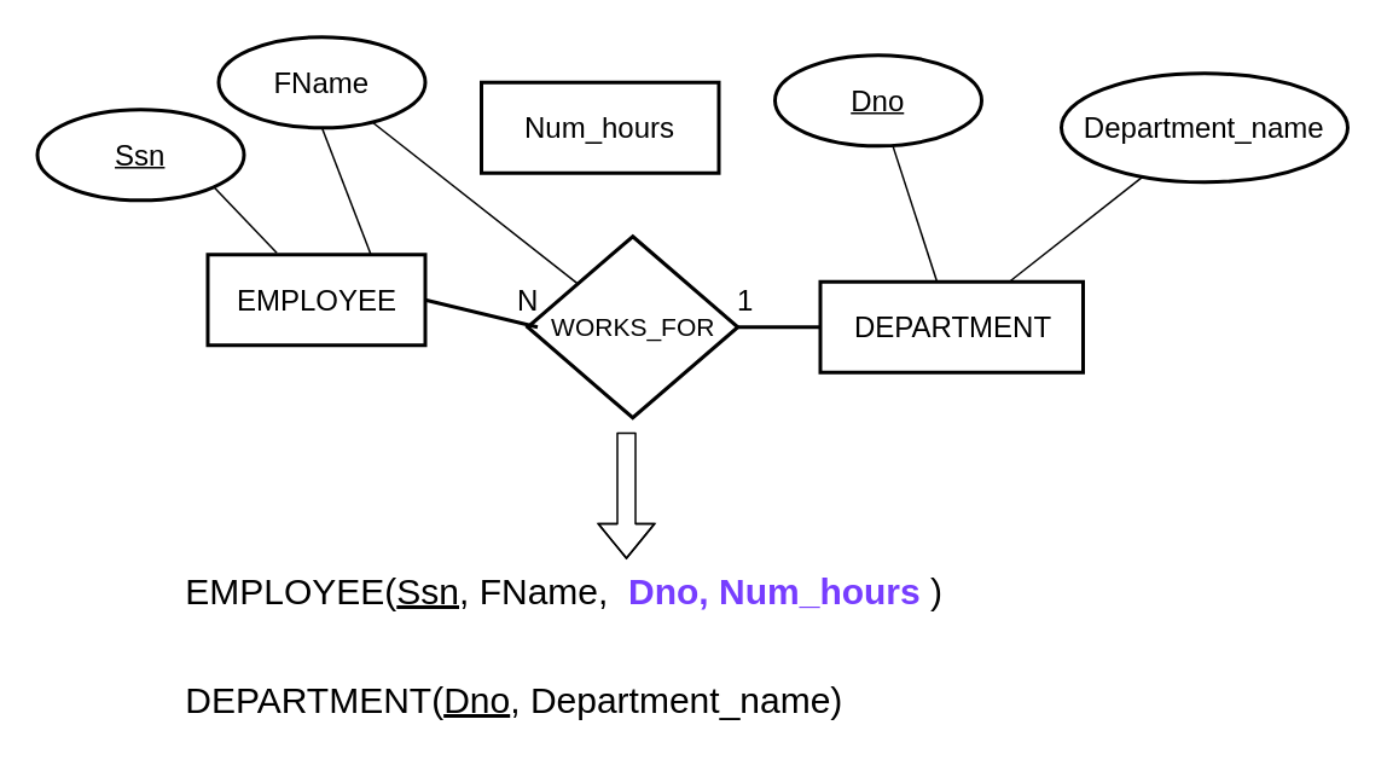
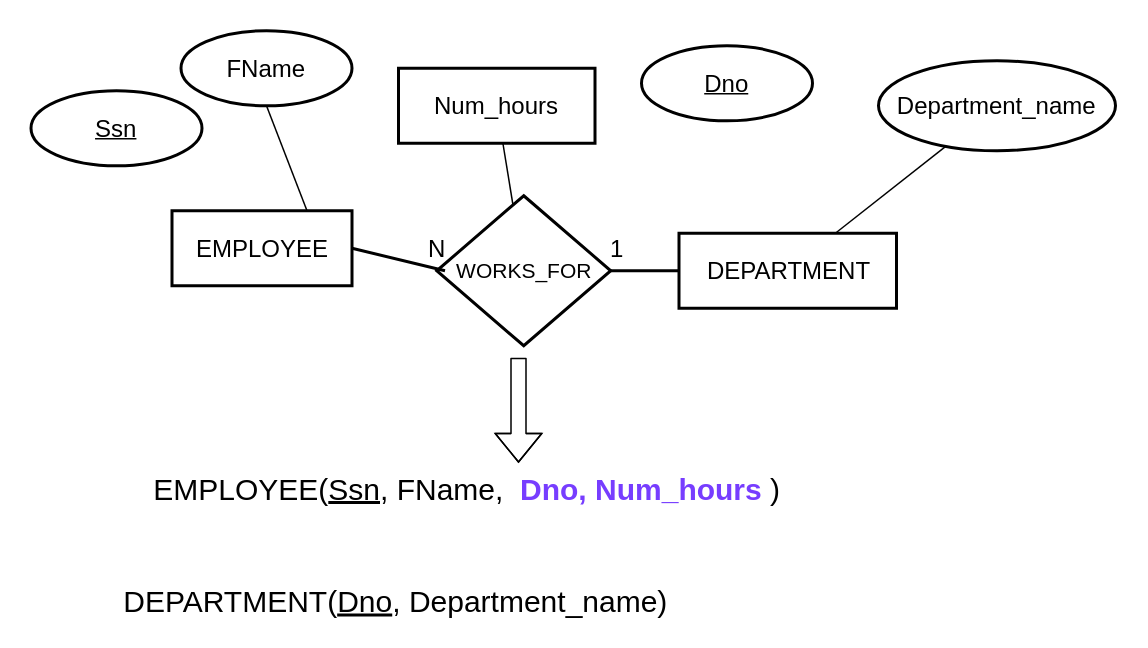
  <mxCell id="0" />
  <mxCell id="1" parent="0" />
  <mxCell id="2" value="EMPLOYEE" style="html=1;fillColor=none;fontSize=16;strokeWidth=2;" parent="1" vertex="1"><mxGeometry x="114" y="140" width="120" height="50" as="geometry" /></mxCell>
  <mxCell id="3" value="DEPARTMENT" style="html=1;fillColor=none;fontSize=16;strokeWidth=2;" parent="1" vertex="1"><mxGeometry x="452" y="155" width="145" height="50" as="geometry" /></mxCell>
  <mxCell id="4" value="WORKS_FOR" style="shape=rhombus;strokeWidth=2;fontSize=17;perimeter=rhombusPerimeter;whiteSpace=wrap;html=1;align=center;fontSize=14;fillColor=none;" parent="1" vertex="1"><mxGeometry x="290.5" y="130" width="116" height="100" as="geometry" /></mxCell>
  <mxCell id="5" value="" style="endArrow=none;html=1;exitX=1;exitY=0.5;exitDx=0;exitDy=0;endFill=0;strokeWidth=2;" parent="1" source="2" edge="1"><mxGeometry width="50" height="50" relative="1" as="geometry"><mxPoint x="220.656" y="-11.042" as="sourcePoint" /><mxPoint x="296" y="180" as="targetPoint" /></mxGeometry></mxCell>
  <mxCell id="6" value="" style="endArrow=none;html=1;entryX=0;entryY=0.5;entryDx=0;entryDy=0;endFill=0;strokeWidth=2;" parent="1" source="4" target="3" edge="1"><mxGeometry width="50" height="50" relative="1" as="geometry"><mxPoint x="400" y="180" as="sourcePoint" /><mxPoint x="306" y="190" as="targetPoint" /></mxGeometry></mxCell>
  <mxCell id="7" value="N" style="text;html=1;strokeColor=none;fillColor=none;align=center;verticalAlign=middle;whiteSpace=wrap;rounded=0;fontSize=16;" parent="1" vertex="1"><mxGeometry x="275.5" y="155" width="30" height="20" as="geometry" /></mxCell>
  <mxCell id="8" value="1" style="text;html=1;strokeColor=none;fillColor=none;align=center;verticalAlign=middle;whiteSpace=wrap;rounded=0;fontSize=16;" parent="1" vertex="1"><mxGeometry x="396" y="155" width="30" height="20" as="geometry" /></mxCell>
  <mxCell id="9" value="Num_hours" style="whiteSpace=wrap;html=1;strokeWidth=2;fillColor=none;fontSize=16;rounded=0;" parent="1" vertex="1"><mxGeometry x="265" y="45" width="131" height="50" as="geometry" /></mxCell>
  <mxCell id="10" value="" style="shape=flexArrow;endArrow=classic;html=1;" parent="1" edge="1"><mxGeometry width="50" height="50" relative="1" as="geometry"><mxPoint x="345" y="238" as="sourcePoint" /><mxPoint x="345" y="308" as="targetPoint" /><Array as="points"><mxPoint x="345" y="248" /></Array></mxGeometry></mxCell>
  <mxCell id="11" value="EMPLOYEE(&lt;u&gt;Ssn&lt;/u&gt;, FName,&amp;nbsp;&amp;nbsp;&lt;b&gt;&lt;font color=&quot;#773dff&quot;&gt;Dno, Num_hours&amp;nbsp;&lt;/font&gt;&lt;/b&gt;)" style="text;html=1;strokeColor=none;fillColor=none;align=left;verticalAlign=middle;whiteSpace=wrap;rounded=0;fontSize=20;" parent="1" vertex="1"><mxGeometry x="100" y="310" width="540" height="30" as="geometry" /></mxCell>
- <mxCell id="12" value="DEPARTMENT(&lt;u&gt;Dno&lt;/u&gt;, Department_name)" style="text;html=1;strokeColor=none;fillColor=none;align=left;verticalAlign=middle;whiteSpace=wrap;rounded=0;fontSize=20;" parent="1" vertex="1"><mxGeometry x="100" y="360" width="530" height="50" as="geometry" /></mxCell>
+ <mxCell id="12" value="DEPARTMENT(&lt;u&gt;Dno&lt;/u&gt;, Department_name)" style="text;html=1;strokeColor=none;fillColor=none;align=left;verticalAlign=middle;whiteSpace=wrap;rounded=0;fontSize=20;" parent="1" vertex="1"><mxGeometry x="80" y="375" width="530" height="50" as="geometry" /></mxCell>
  <mxCell id="13" value="Ssn" style="ellipse;whiteSpace=wrap;html=1;strokeWidth=2;fillColor=none;fontSize=16;fontStyle=4" parent="1" vertex="1"><mxGeometry y="60" width="114" height="50" as="geometry" x="20" /></mxCell>
  <mxCell id="14" value="" style="endArrow=none;html=1;exitX=0.75;exitY=0;exitDx=0;exitDy=0;entryX=0.5;entryY=1;entryDx=0;entryDy=0;" parent="1" source="2" target="15" edge="1"><mxGeometry width="50" height="50" relative="1" as="geometry"><mxPoint x="169" y="155" as="sourcePoint" /><mxPoint x="219" y="105" as="targetPoint" /></mxGeometry></mxCell>
  <mxCell id="15" value="FName" style="ellipse;whiteSpace=wrap;html=1;strokeWidth=2;fillColor=none;fontSize=16;" parent="1" vertex="1"><mxGeometry x="120" y="20" width="114" height="50" as="geometry" /></mxCell>
- <mxCell id="16" value="" style="endArrow=none;html=1;exitX=0.317;exitY=-0.02;exitDx=0;exitDy=0;entryX=1;entryY=1;entryDx=0;entryDy=0;exitPerimeter=0;" parent="1" source="2" target="13" edge="1"><mxGeometry width="50" height="50" relative="1" as="geometry"><mxPoint x="220" y="165" as="sourcePoint" /><mxPoint x="242" y="110" as="targetPoint" /></mxGeometry></mxCell>
- <mxCell id="17" value="" style="endArrow=none;html=1;" parent="1" source="4" target="15" edge="1"><mxGeometry width="50" height="50" relative="1" as="geometry"><mxPoint x="168.04" y="164" as="sourcePoint" /><mxPoint x="127.305" y="112.678" as="targetPoint" /></mxGeometry></mxCell>
+ <mxCell id="17" value="" style="endArrow=none;html=1;" parent="1" source="4" target="9" edge="1"><mxGeometry width="50" height="50" relative="1" as="geometry"><mxPoint x="168.04" y="164" as="sourcePoint" /><mxPoint x="127.305" y="112.678" as="targetPoint" /></mxGeometry></mxCell>
  <mxCell id="18" value="Dno" style="ellipse;whiteSpace=wrap;html=1;strokeWidth=2;fillColor=none;fontSize=16;fontStyle=4" parent="1" vertex="1"><mxGeometry x="427" y="30" width="114" height="50" as="geometry" /></mxCell>
  <mxCell id="19" value="Department_name" style="ellipse;whiteSpace=wrap;html=1;strokeWidth=2;fillColor=none;fontSize=16;" parent="1" vertex="1"><mxGeometry x="585" y="40" width="158" height="60" as="geometry" /></mxCell>
  <mxCell id="20" value="" style="endArrow=none;html=1;" parent="1" source="3" target="19" edge="1"><mxGeometry width="50" height="50" relative="1" as="geometry"><mxPoint x="673" y="207.5" as="sourcePoint" /><mxPoint x="630" y="123" as="targetPoint" /></mxGeometry></mxCell>
- <mxCell id="21" value="" style="endArrow=none;html=1;" parent="1" source="3" target="18" edge="1"><mxGeometry width="50" height="50" relative="1" as="geometry"><mxPoint x="573.754" y="165" as="sourcePoint" /><mxPoint x="640" y="133" as="targetPoint" /></mxGeometry></mxCell>
